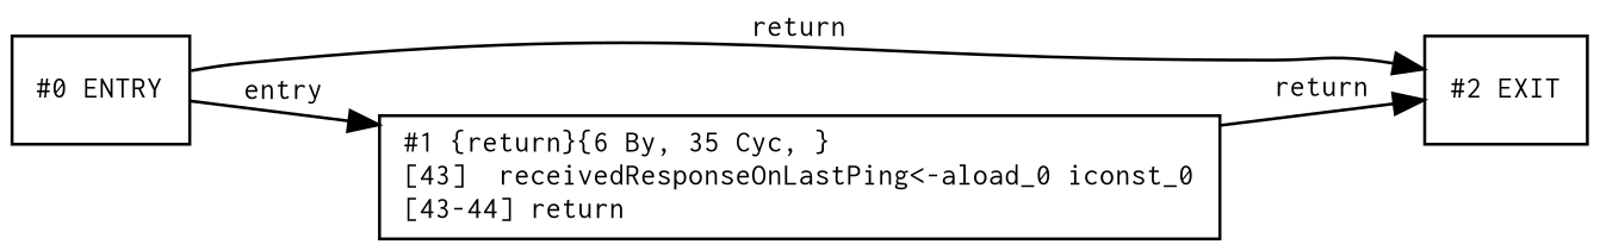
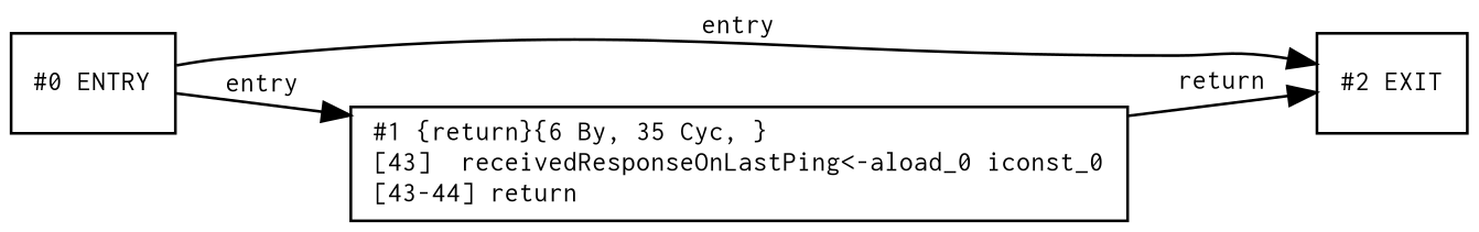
  digraph {
    rankdir=LR
    node [fontname=Courier fontsize=10 shape=box]
    edge [fontname=Courier fontsize=10]
    n1 [label="#0 ENTRY"]
    n2 [label="#2 EXIT"]
    n3 [label="#1 {return}{6 By, 35 Cyc, }\l[43]  receivedResponseOnLastPing<-aload_0 iconst_0\l[43-44] return\l"]
-   n1 -> n2 [label=return]
+   n1 -> n2 [label=entry]
    n1 -> n3 [label=entry]
    n3 -> n2 [label=return]
  }
